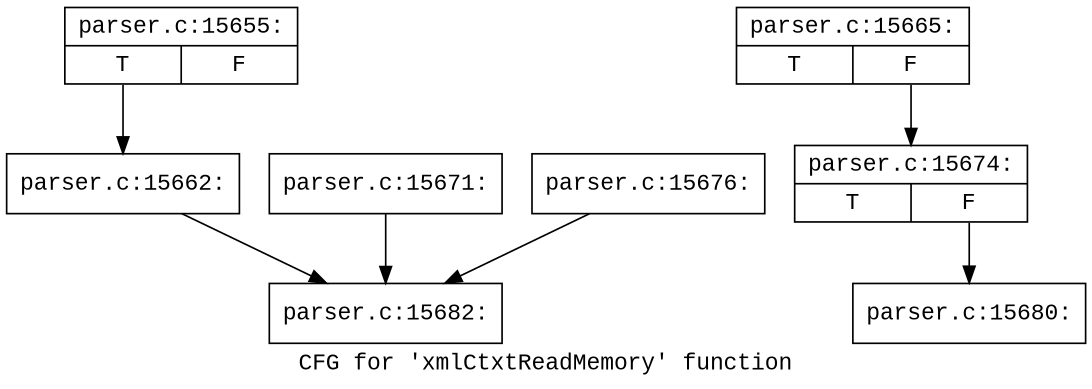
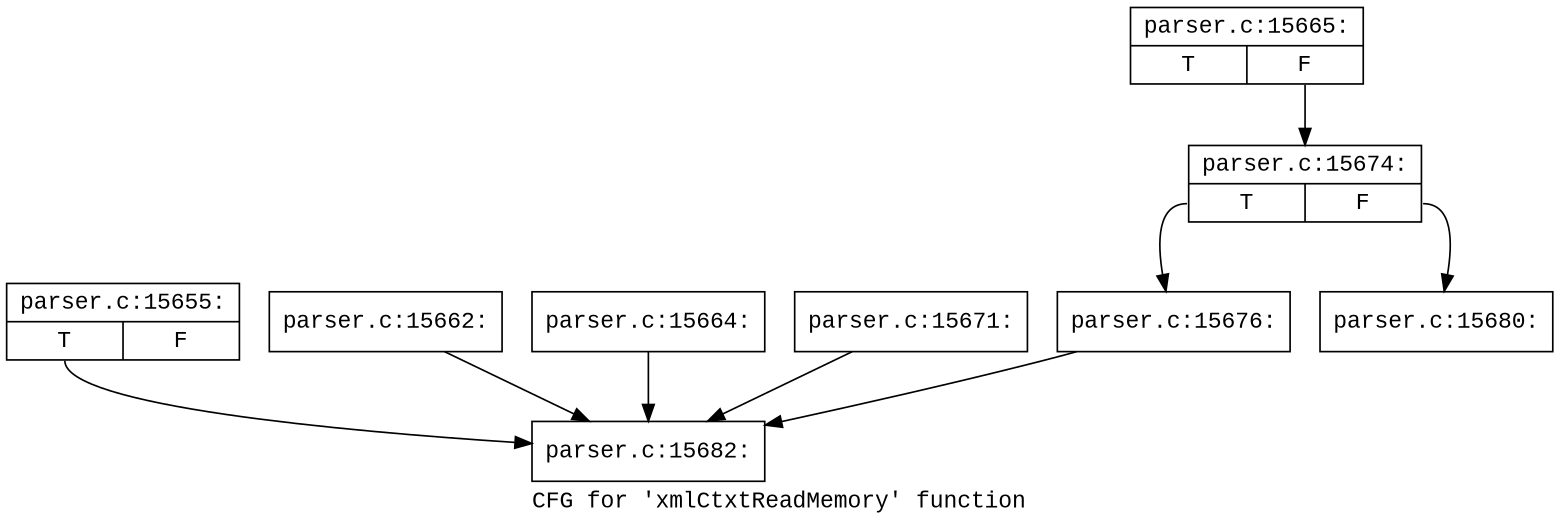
  digraph {
    fontname="Liberation Mono"
    label="CFG for 'xmlCtxtReadMemory' function"
    node [fontname="Liberation Mono" shape=record]
    edge [fontname="Liberation Mono"]
    n1 [label="{parser.c:15655:|{<s0>T|<s1>F}}"]
    n2 [label="{parser.c:15662:}"]
    n3 [label="{parser.c:15682:}"]
+   n4 [label="{parser.c:15664:}"]
    n5 [label="{parser.c:15665:|{<s0>T|<s1>F}}"]
    n6 [label="{parser.c:15674:|{<s0>T|<s1>F}}"]
    n7 [label="{parser.c:15671:}"]
    n8 [label="{parser.c:15676:}"]
    n9 [label="{parser.c:15680:}"]
-   n1 -> n2 [tailport=s0]
+   n1 -> n3 [tailport=s0]
    n2 -> n3
+   n4 -> n3
    n5 -> n6 [tailport=s1]
+   n6 -> n8 [tailport=s0]
    n6 -> n9 [tailport=s1]
    n7 -> n3
    n8 -> n3
  }
